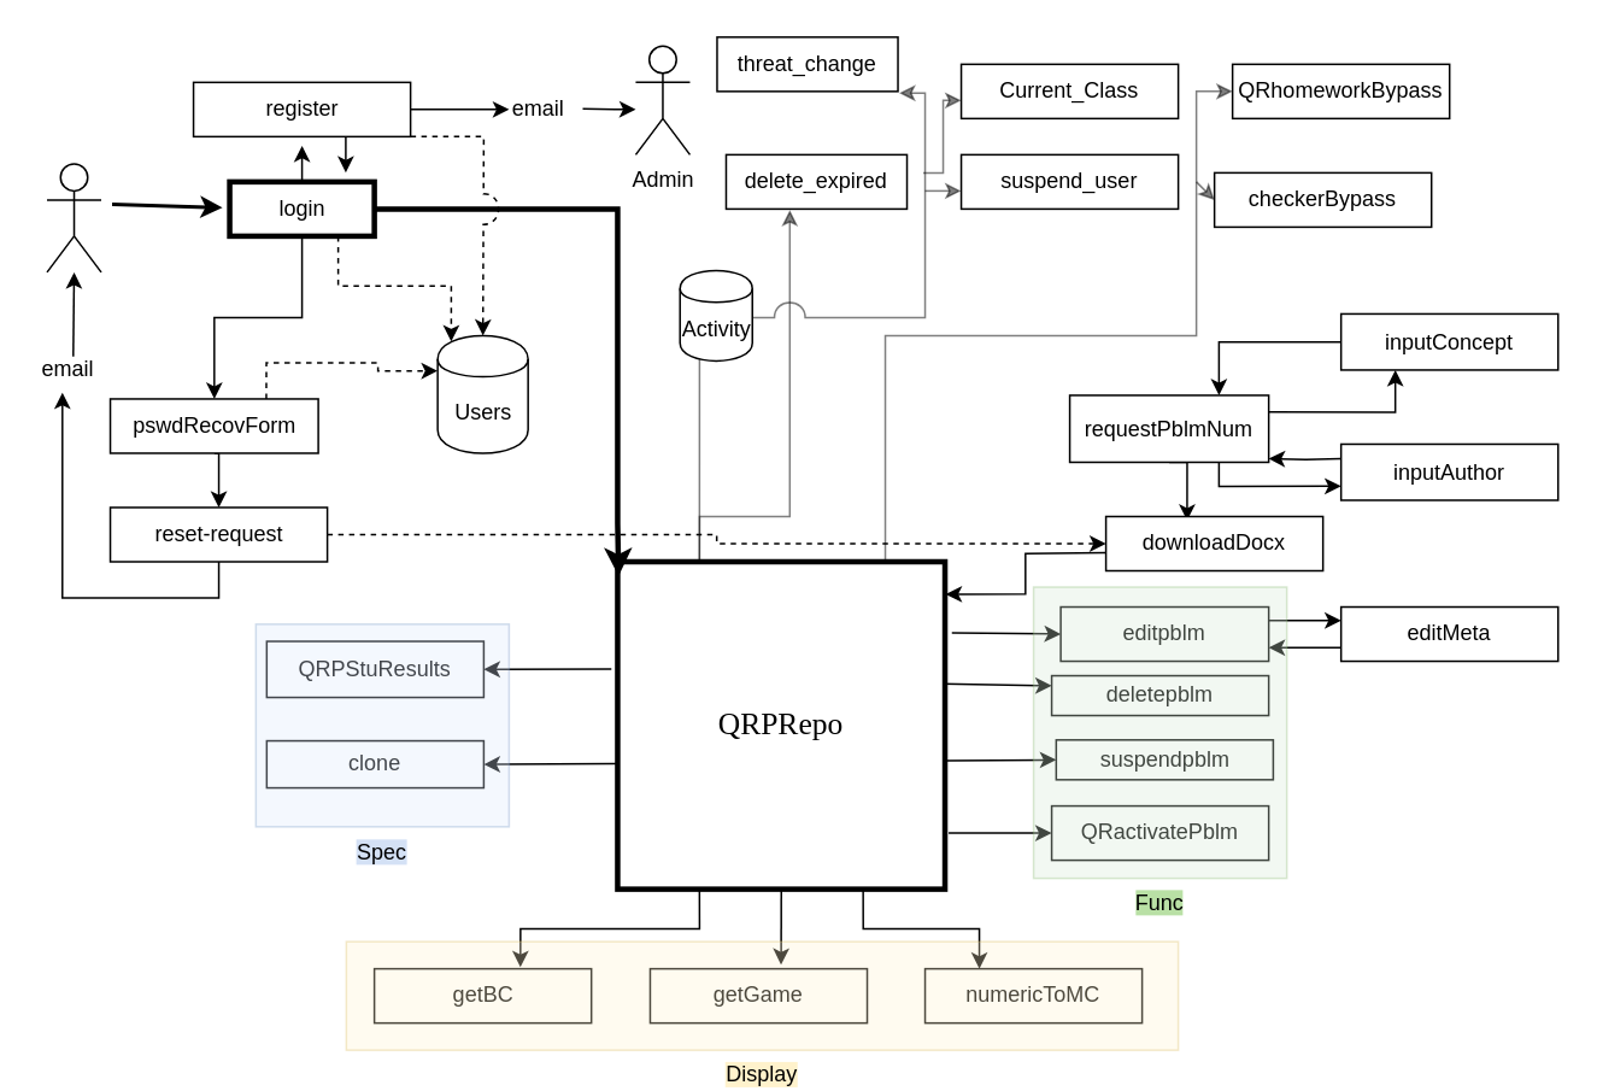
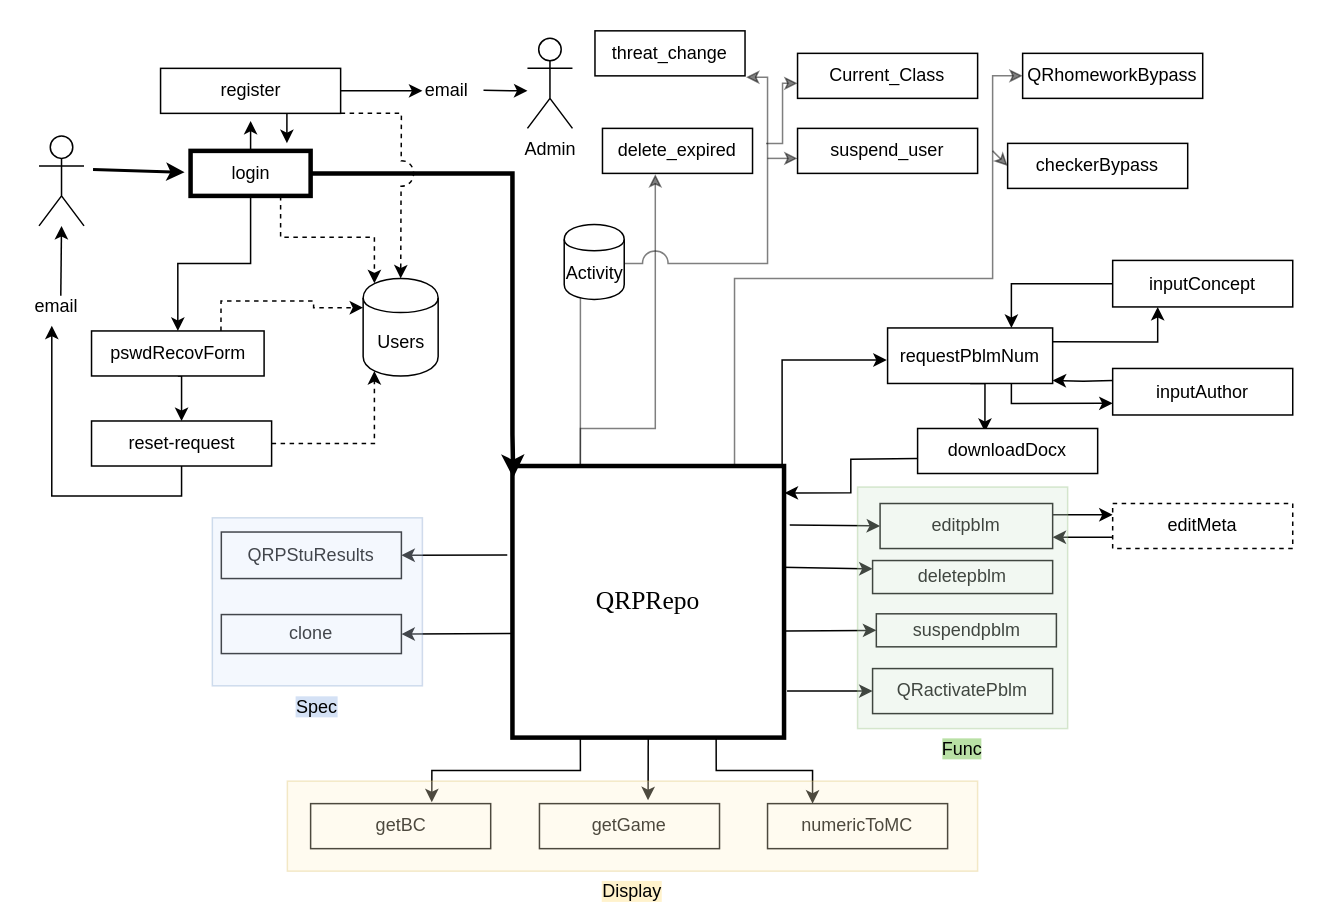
  <mxCell id="0" />
  <mxCell id="1" parent="0" />
  <mxCell id="2" style="edgeStyle=orthogonalEdgeStyle;rounded=0;jumpStyle=arc;jumpSize=17;orthogonalLoop=1;jettySize=auto;html=1;exitX=0.25;exitY=0;exitDx=0;exitDy=0;entryX=0.352;entryY=1.017;entryDx=0;entryDy=0;entryPerimeter=0;strokeWidth=1;comic=0;opacity=50;" parent="1" source="16" target="41" edge="1"><mxGeometry relative="1" as="geometry"><Array as="points"><mxPoint x="436" y="285" /></Array></mxGeometry></mxCell>
  <mxCell id="3" style="edgeStyle=orthogonalEdgeStyle;rounded=0;comic=0;jumpStyle=arc;jumpSize=17;orthogonalLoop=1;jettySize=auto;html=1;exitX=0.25;exitY=0;exitDx=0;exitDy=0;entryX=1.007;entryY=1.029;entryDx=0;entryDy=0;entryPerimeter=0;strokeWidth=1;opacity=50;" parent="1" source="16" target="40" edge="1"><mxGeometry relative="1" as="geometry"><Array as="points"><mxPoint x="460" y="175" /><mxPoint x="511" y="175" /><mxPoint x="511" y="66" /></Array></mxGeometry></mxCell>
  <mxCell id="4" style="edgeStyle=elbowEdgeStyle;rounded=0;comic=0;jumpStyle=arc;jumpSize=17;orthogonalLoop=1;jettySize=auto;html=1;strokeWidth=1;opacity=50;" parent="1" edge="1"><mxGeometry relative="1" as="geometry"><mxPoint x="510" y="95" as="sourcePoint" /><mxPoint x="531" y="55" as="targetPoint" /></mxGeometry></mxCell>
  <mxCell id="5" style="edgeStyle=orthogonalEdgeStyle;rounded=0;comic=0;jumpStyle=arc;jumpSize=17;orthogonalLoop=1;jettySize=auto;html=1;exitX=0.5;exitY=0;exitDx=0;exitDy=0;entryX=0;entryY=0.5;entryDx=0;entryDy=0;strokeWidth=1;opacity=50;" parent="1" source="16" target="45" edge="1"><mxGeometry relative="1" as="geometry"><Array as="points"><mxPoint x="489" y="185" /><mxPoint x="661" y="185" /><mxPoint x="661" y="50" /></Array></mxGeometry></mxCell>
+ <mxCell id="6" style="edgeStyle=orthogonalEdgeStyle;rounded=0;comic=0;jumpStyle=arc;jumpSize=17;orthogonalLoop=1;jettySize=auto;html=1;exitX=0.993;exitY=-0.004;exitDx=0;exitDy=0;entryX=-0.005;entryY=0.578;entryDx=0;entryDy=0;entryPerimeter=0;strokeWidth=1;exitPerimeter=0;" parent="1" source="16" target="50" edge="1"><mxGeometry relative="1" as="geometry" /></mxCell>
  <mxCell id="7" style="edgeStyle=orthogonalEdgeStyle;rounded=0;comic=0;jumpStyle=arc;jumpSize=17;orthogonalLoop=1;jettySize=auto;html=1;exitX=1.021;exitY=0.217;exitDx=0;exitDy=0;strokeWidth=1;exitPerimeter=0;" parent="1" source="16" target="60" edge="1"><mxGeometry relative="1" as="geometry" /></mxCell>
  <mxCell id="8" style="edgeStyle=orthogonalEdgeStyle;rounded=0;comic=0;jumpStyle=arc;jumpSize=17;orthogonalLoop=1;jettySize=auto;html=1;exitX=0.991;exitY=0.373;exitDx=0;exitDy=0;entryX=0;entryY=0.25;entryDx=0;entryDy=0;strokeWidth=1;exitPerimeter=0;" parent="1" source="16" target="63" edge="1"><mxGeometry relative="1" as="geometry"><Array as="points"><mxPoint x="546" y="378" /></Array></mxGeometry></mxCell>
  <mxCell id="9" style="rounded=0;comic=0;jumpStyle=arc;jumpSize=17;orthogonalLoop=1;jettySize=auto;html=1;entryX=0;entryY=0.5;entryDx=0;entryDy=0;strokeWidth=1;" parent="1" target="64" edge="1"><mxGeometry relative="1" as="geometry"><mxPoint x="523" y="420" as="sourcePoint" /></mxGeometry></mxCell>
  <mxCell id="10" style="edgeStyle=none;rounded=0;comic=0;jumpStyle=arc;jumpSize=17;orthogonalLoop=1;jettySize=auto;html=1;entryX=0;entryY=0.5;entryDx=0;entryDy=0;strokeWidth=1;" parent="1" target="65" edge="1"><mxGeometry relative="1" as="geometry"><mxPoint x="524" y="460" as="sourcePoint" /></mxGeometry></mxCell>
  <mxCell id="11" style="edgeStyle=orthogonalEdgeStyle;rounded=0;comic=0;jumpStyle=arc;jumpSize=17;orthogonalLoop=1;jettySize=auto;html=1;exitX=0.25;exitY=1;exitDx=0;exitDy=0;entryX=0.673;entryY=-0.029;entryDx=0;entryDy=0;entryPerimeter=0;strokeWidth=1;" parent="1" source="16" target="67" edge="1"><mxGeometry relative="1" as="geometry" /></mxCell>
  <mxCell id="12" style="edgeStyle=orthogonalEdgeStyle;rounded=0;comic=0;jumpStyle=arc;jumpSize=17;orthogonalLoop=1;jettySize=auto;html=1;exitX=0.5;exitY=1;exitDx=0;exitDy=0;entryX=0.603;entryY=-0.075;entryDx=0;entryDy=0;entryPerimeter=0;strokeWidth=1;" parent="1" source="16" target="68" edge="1"><mxGeometry relative="1" as="geometry" /></mxCell>
  <mxCell id="13" style="edgeStyle=orthogonalEdgeStyle;rounded=0;comic=0;jumpStyle=arc;jumpSize=17;orthogonalLoop=1;jettySize=auto;html=1;exitX=0.75;exitY=1;exitDx=0;exitDy=0;entryX=0.25;entryY=0;entryDx=0;entryDy=0;strokeWidth=1;" parent="1" source="16" target="69" edge="1"><mxGeometry relative="1" as="geometry" /></mxCell>
  <mxCell id="14" style="edgeStyle=orthogonalEdgeStyle;rounded=0;comic=0;jumpStyle=arc;jumpSize=17;orthogonalLoop=1;jettySize=auto;html=1;exitX=-0.019;exitY=0.328;exitDx=0;exitDy=0;entryX=1;entryY=0.5;entryDx=0;entryDy=0;strokeWidth=1;exitPerimeter=0;" parent="1" source="16" target="71" edge="1"><mxGeometry relative="1" as="geometry" /></mxCell>
  <mxCell id="15" style="edgeStyle=orthogonalEdgeStyle;rounded=0;comic=0;jumpStyle=arc;jumpSize=17;orthogonalLoop=1;jettySize=auto;html=1;exitX=0;exitY=0.617;exitDx=0;exitDy=0;entryX=1;entryY=0.5;entryDx=0;entryDy=0;strokeWidth=1;exitPerimeter=0;" parent="1" source="16" target="72" edge="1"><mxGeometry relative="1" as="geometry" /></mxCell>
  <mxCell id="16" value="&lt;font face=&quot;Times New Roman&quot; style=&quot;font-size: 17px&quot;&gt;QRPRepo&lt;/font&gt;" style="whiteSpace=wrap;html=1;aspect=fixed;strokeWidth=3;" parent="1" vertex="1"><mxGeometry x="341" y="310" width="181" height="181" as="geometry" /></mxCell>
  <mxCell id="17" style="edgeStyle=orthogonalEdgeStyle;rounded=0;orthogonalLoop=1;jettySize=auto;html=1;exitX=0.5;exitY=1;exitDx=0;exitDy=0;entryX=0.5;entryY=0;entryDx=0;entryDy=0;strokeWidth=1;" parent="1" source="21" target="25" edge="1"><mxGeometry relative="1" as="geometry" /></mxCell>
  <mxCell id="18" style="edgeStyle=orthogonalEdgeStyle;rounded=0;orthogonalLoop=1;jettySize=auto;html=1;exitX=0.5;exitY=0;exitDx=0;exitDy=0;strokeWidth=1;" parent="1" source="21" edge="1"><mxGeometry relative="1" as="geometry"><mxPoint x="166.5" y="80" as="targetPoint" /></mxGeometry></mxCell>
  <mxCell id="19" style="edgeStyle=orthogonalEdgeStyle;rounded=0;orthogonalLoop=1;jettySize=auto;html=1;exitX=0.75;exitY=1;exitDx=0;exitDy=0;entryX=0.15;entryY=0.05;entryDx=0;entryDy=0;entryPerimeter=0;strokeWidth=1;dashed=1;" parent="1" source="21" target="30" edge="1"><mxGeometry relative="1" as="geometry" /></mxCell>
  <mxCell id="20" style="edgeStyle=orthogonalEdgeStyle;rounded=0;orthogonalLoop=1;jettySize=auto;html=1;exitX=1;exitY=0.5;exitDx=0;exitDy=0;entryX=0.003;entryY=0.043;entryDx=0;entryDy=0;strokeWidth=3;entryPerimeter=0;" parent="1" source="21" target="16" edge="1"><mxGeometry relative="1" as="geometry"><Array as="points"><mxPoint x="341" y="115" /><mxPoint x="341" y="289" /></Array></mxGeometry></mxCell>
  <mxCell id="21" value="login" style="rounded=0;whiteSpace=wrap;html=1;strokeWidth=3;" parent="1" vertex="1"><mxGeometry x="126.5" y="100" width="80" height="30" as="geometry" /></mxCell>
  <mxCell id="22" value="" style="endArrow=classic;html=1;entryX=-0.05;entryY=0.475;entryDx=0;entryDy=0;entryPerimeter=0;strokeWidth=2;" parent="1" target="21" edge="1"><mxGeometry width="50" height="50" relative="1" as="geometry"><mxPoint x="61.5" y="112.444" as="sourcePoint" /><mxPoint x="106.5" y="110" as="targetPoint" /></mxGeometry></mxCell>
  <mxCell id="23" style="edgeStyle=orthogonalEdgeStyle;rounded=0;orthogonalLoop=1;jettySize=auto;html=1;exitX=0.5;exitY=1;exitDx=0;exitDy=0;entryX=0.5;entryY=0;entryDx=0;entryDy=0;strokeWidth=1;" parent="1" source="25" target="33" edge="1"><mxGeometry relative="1" as="geometry" /></mxCell>
  <mxCell id="24" style="edgeStyle=orthogonalEdgeStyle;rounded=0;orthogonalLoop=1;jettySize=auto;html=1;exitX=0.75;exitY=0;exitDx=0;exitDy=0;entryX=0;entryY=0.3;entryDx=0;entryDy=0;dashed=1;strokeWidth=1;" parent="1" source="25" target="30" edge="1"><mxGeometry relative="1" as="geometry" /></mxCell>
  <mxCell id="25" value="pswdRecovForm" style="rounded=0;whiteSpace=wrap;html=1;strokeWidth=1;" parent="1" vertex="1"><mxGeometry x="60.5" y="220" width="115" height="30" as="geometry" /></mxCell>
  <mxCell id="26" style="edgeStyle=orthogonalEdgeStyle;rounded=0;orthogonalLoop=1;jettySize=auto;html=1;exitX=0.75;exitY=1;exitDx=0;exitDy=0;entryX=0.5;entryY=0;entryDx=0;entryDy=0;dashed=1;strokeWidth=1;jumpStyle=arc;jumpSize=17;" parent="1" source="29" target="30" edge="1"><mxGeometry relative="1" as="geometry"><Array as="points"><mxPoint x="267" y="75" /><mxPoint x="267" y="130" /></Array></mxGeometry></mxCell>
  <mxCell id="27" style="edgeStyle=orthogonalEdgeStyle;rounded=0;orthogonalLoop=1;jettySize=auto;html=1;exitX=1;exitY=0.5;exitDx=0;exitDy=0;strokeWidth=1;" parent="1" source="29" edge="1"><mxGeometry relative="1" as="geometry"><mxPoint x="281" y="60" as="targetPoint" /></mxGeometry></mxCell>
  <mxCell id="28" style="edgeStyle=orthogonalEdgeStyle;rounded=0;orthogonalLoop=1;jettySize=auto;html=1;exitX=0.75;exitY=1;exitDx=0;exitDy=0;strokeWidth=1;" parent="1" source="29" edge="1"><mxGeometry relative="1" as="geometry"><mxPoint x="190.69" y="94.828" as="targetPoint" /></mxGeometry></mxCell>
  <mxCell id="29" value="register" style="rounded=0;whiteSpace=wrap;html=1;strokeWidth=1;" parent="1" vertex="1"><mxGeometry x="106.5" y="45" width="120" height="30" as="geometry" /></mxCell>
  <mxCell id="30" value="Users" style="shape=cylinder;whiteSpace=wrap;html=1;boundedLbl=1;backgroundOutline=1;strokeWidth=1;" parent="1" vertex="1"><mxGeometry x="241.5" y="185" width="50" height="65" as="geometry" /></mxCell>
  <mxCell id="31" style="edgeStyle=orthogonalEdgeStyle;rounded=0;orthogonalLoop=1;jettySize=auto;html=1;exitX=0.5;exitY=1;exitDx=0;exitDy=0;entryX=0.338;entryY=1.125;entryDx=0;entryDy=0;entryPerimeter=0;strokeWidth=1;" parent="1" source="33" target="34" edge="1"><mxGeometry relative="1" as="geometry" /></mxCell>
- <mxCell id="32" style="edgeStyle=orthogonalEdgeStyle;rounded=0;orthogonalLoop=1;jettySize=auto;html=1;exitX=1;exitY=0.5;exitDx=0;exitDy=0;dashed=1;strokeWidth=1;" parent="1" source="33" target="58" edge="1"><mxGeometry relative="1" as="geometry" /></mxCell>
+ <mxCell id="32" style="edgeStyle=orthogonalEdgeStyle;rounded=0;orthogonalLoop=1;jettySize=auto;html=1;exitX=1;exitY=0.5;exitDx=0;exitDy=0;entryX=0.15;entryY=0.95;entryDx=0;entryDy=0;entryPerimeter=0;dashed=1;strokeWidth=1;" parent="1" source="33" target="30" edge="1"><mxGeometry relative="1" as="geometry" /></mxCell>
  <mxCell id="33" value="reset-request" style="rounded=0;whiteSpace=wrap;html=1;strokeWidth=1;" parent="1" vertex="1"><mxGeometry x="60.5" y="280" width="120" height="30" as="geometry" /></mxCell>
  <mxCell id="34" value="email" style="text;html=1;resizable=0;points=[];autosize=1;align=left;verticalAlign=top;spacingTop=-4;" parent="1" vertex="1"><mxGeometry x="20.5" y="194" width="40" height="20" as="geometry" /></mxCell>
  <mxCell id="35" value="" style="shape=umlActor;verticalLabelPosition=bottom;labelBackgroundColor=#ffffff;verticalAlign=top;html=1;outlineConnect=0;strokeWidth=1;" parent="1" vertex="1"><mxGeometry x="25.5" y="90" width="30" height="60" as="geometry" /></mxCell>
  <mxCell id="36" value="" style="endArrow=classic;html=1;strokeWidth=1;exitX=0.488;exitY=0.125;exitDx=0;exitDy=0;exitPerimeter=0;" parent="1" source="34" edge="1"><mxGeometry width="50" height="50" relative="1" as="geometry"><mxPoint x="65.5" y="200" as="sourcePoint" /><mxPoint x="40.5" y="150" as="targetPoint" /></mxGeometry></mxCell>
  <mxCell id="37" value="Admin" style="shape=umlActor;verticalLabelPosition=bottom;labelBackgroundColor=#ffffff;verticalAlign=top;html=1;outlineConnect=0;strokeWidth=1;" parent="1" vertex="1"><mxGeometry x="351" y="25" width="30" height="60" as="geometry" /></mxCell>
  <mxCell id="38" value="email" style="text;html=1;resizable=0;points=[];autosize=1;align=left;verticalAlign=top;spacingTop=-4;" parent="1" vertex="1"><mxGeometry x="281" y="50" width="40" height="20" as="geometry" /></mxCell>
  <mxCell id="39" value="" style="endArrow=classic;html=1;strokeWidth=1;exitX=1.018;exitY=0.483;exitDx=0;exitDy=0;exitPerimeter=0;" parent="1" source="38" edge="1"><mxGeometry width="50" height="50" relative="1" as="geometry"><mxPoint x="21" y="475" as="sourcePoint" /><mxPoint x="351" y="60" as="targetPoint" /></mxGeometry></mxCell>
  <mxCell id="40" value="threat_change" style="rounded=0;whiteSpace=wrap;html=1;strokeWidth=1;" parent="1" vertex="1"><mxGeometry x="396" y="20" width="100" height="30" as="geometry" /></mxCell>
  <mxCell id="41" value="delete_expired" style="rounded=0;whiteSpace=wrap;html=1;strokeWidth=1;" parent="1" vertex="1"><mxGeometry x="401" y="85" width="100" height="30" as="geometry" /></mxCell>
  <mxCell id="42" value="Activity" style="shape=cylinder;whiteSpace=wrap;html=1;boundedLbl=1;backgroundOutline=1;strokeWidth=1;" parent="1" vertex="1"><mxGeometry x="375.5" y="149" width="40" height="50" as="geometry" /></mxCell>
  <mxCell id="43" value="Current_Class" style="rounded=0;whiteSpace=wrap;html=1;strokeWidth=1;" parent="1" vertex="1"><mxGeometry x="531" y="35" width="120" height="30" as="geometry" /></mxCell>
  <mxCell id="44" value="suspend_user" style="rounded=0;whiteSpace=wrap;html=1;strokeWidth=1;" parent="1" vertex="1"><mxGeometry x="531" y="85" width="120" height="30" as="geometry" /></mxCell>
  <mxCell id="45" value="&lt;font style=&quot;font-size: 12px&quot;&gt;QRhomeworkBypass&lt;/font&gt;" style="rounded=0;whiteSpace=wrap;html=1;strokeWidth=1;" parent="1" vertex="1"><mxGeometry x="681" y="35" width="120" height="30" as="geometry" /></mxCell>
  <mxCell id="46" value="checkerBypass" style="rounded=0;whiteSpace=wrap;html=1;strokeWidth=1;" parent="1" vertex="1"><mxGeometry x="671" y="95" width="120" height="30" as="geometry" /></mxCell>
  <mxCell id="47" style="edgeStyle=orthogonalEdgeStyle;rounded=0;comic=0;jumpStyle=arc;jumpSize=17;orthogonalLoop=1;jettySize=auto;html=1;exitX=1;exitY=0.25;exitDx=0;exitDy=0;entryX=0.25;entryY=1;entryDx=0;entryDy=0;strokeWidth=1;" parent="1" source="50" target="54" edge="1"><mxGeometry relative="1" as="geometry" /></mxCell>
  <mxCell id="48" style="edgeStyle=orthogonalEdgeStyle;rounded=0;comic=0;jumpStyle=arc;jumpSize=17;orthogonalLoop=1;jettySize=auto;html=1;exitX=0.5;exitY=1;exitDx=0;exitDy=0;entryX=0.374;entryY=0.075;entryDx=0;entryDy=0;entryPerimeter=0;strokeWidth=1;" parent="1" source="50" target="58" edge="1"><mxGeometry relative="1" as="geometry" /></mxCell>
  <mxCell id="49" style="edgeStyle=orthogonalEdgeStyle;rounded=0;orthogonalLoop=1;jettySize=auto;html=1;exitX=0.75;exitY=1;exitDx=0;exitDy=0;entryX=0;entryY=0.75;entryDx=0;entryDy=0;" edge="1" parent="1" source="50" target="56"><mxGeometry relative="1" as="geometry"><Array as="points"><mxPoint x="673" y="268" /></Array></mxGeometry></mxCell>
  <mxCell id="50" value="requestPblmNum" style="rounded=0;whiteSpace=wrap;html=1;strokeWidth=1;" parent="1" vertex="1"><mxGeometry x="591" y="218" width="110" height="37" as="geometry" /></mxCell>
  <mxCell id="51" value="" style="endArrow=classic;html=1;strokeWidth=1;opacity=50;" parent="1" edge="1"><mxGeometry width="50" height="50" relative="1" as="geometry"><mxPoint x="511" y="105" as="sourcePoint" /><mxPoint x="531" y="105" as="targetPoint" /></mxGeometry></mxCell>
  <mxCell id="52" value="" style="endArrow=classic;html=1;strokeWidth=1;opacity=50;entryX=0;entryY=0.5;entryDx=0;entryDy=0;" parent="1" target="46" edge="1"><mxGeometry width="50" height="50" relative="1" as="geometry"><mxPoint x="661" y="100" as="sourcePoint" /><mxPoint x="771" y="125" as="targetPoint" /></mxGeometry></mxCell>
  <mxCell id="53" style="edgeStyle=orthogonalEdgeStyle;rounded=0;comic=0;jumpStyle=arc;jumpSize=17;orthogonalLoop=1;jettySize=auto;html=1;exitX=0;exitY=0.5;exitDx=0;exitDy=0;entryX=0.75;entryY=0;entryDx=0;entryDy=0;strokeWidth=1;" parent="1" source="54" target="50" edge="1"><mxGeometry relative="1" as="geometry" /></mxCell>
  <mxCell id="54" value="inputConcept" style="rounded=0;whiteSpace=wrap;html=1;strokeWidth=1;" parent="1" vertex="1"><mxGeometry x="741" y="173" width="120" height="31" as="geometry" /></mxCell>
  <mxCell id="55" style="edgeStyle=orthogonalEdgeStyle;rounded=0;orthogonalLoop=1;jettySize=auto;html=1;" edge="1" parent="1"><mxGeometry relative="1" as="geometry"><mxPoint x="741" y="253" as="sourcePoint" /><mxPoint x="701" y="253" as="targetPoint" /></mxGeometry></mxCell>
  <mxCell id="56" value="inputAuthor" style="rounded=0;whiteSpace=wrap;html=1;strokeWidth=1;" parent="1" vertex="1"><mxGeometry x="741" y="245" width="120" height="31" as="geometry" /></mxCell>
  <mxCell id="57" style="edgeStyle=orthogonalEdgeStyle;rounded=0;comic=0;jumpStyle=arc;jumpSize=17;orthogonalLoop=1;jettySize=auto;html=1;strokeWidth=1;entryX=1.002;entryY=0.099;entryDx=0;entryDy=0;entryPerimeter=0;" parent="1" target="16" edge="1"><mxGeometry relative="1" as="geometry"><mxPoint x="551" y="300" as="targetPoint" /><mxPoint x="611" y="305" as="sourcePoint" /></mxGeometry></mxCell>
  <mxCell id="58" value="downloadDocx" style="rounded=0;whiteSpace=wrap;html=1;strokeWidth=1;" parent="1" vertex="1"><mxGeometry x="611" y="285" width="120" height="30" as="geometry" /></mxCell>
  <mxCell id="59" style="edgeStyle=orthogonalEdgeStyle;rounded=0;comic=0;jumpStyle=arc;jumpSize=17;orthogonalLoop=1;jettySize=auto;html=1;exitX=1;exitY=0.25;exitDx=0;exitDy=0;entryX=0;entryY=0.25;entryDx=0;entryDy=0;strokeWidth=1;" parent="1" source="60" target="62" edge="1"><mxGeometry relative="1" as="geometry" /></mxCell>
  <mxCell id="60" value="editpblm" style="rounded=0;whiteSpace=wrap;html=1;strokeWidth=1;" parent="1" vertex="1"><mxGeometry x="586" y="335" width="115" height="30" as="geometry" /></mxCell>
  <mxCell id="61" style="edgeStyle=orthogonalEdgeStyle;rounded=0;comic=0;jumpStyle=arc;jumpSize=17;orthogonalLoop=1;jettySize=auto;html=1;exitX=0;exitY=0.75;exitDx=0;exitDy=0;entryX=1;entryY=0.75;entryDx=0;entryDy=0;strokeWidth=1;" parent="1" source="62" target="60" edge="1"><mxGeometry relative="1" as="geometry" /></mxCell>
- <mxCell id="62" value="editMeta" style="rounded=0;whiteSpace=wrap;html=1;strokeWidth=1;" parent="1" vertex="1"><mxGeometry x="741" y="335" width="120" height="30" as="geometry" /></mxCell>
+ <mxCell id="62" value="editMeta" style="rounded=0;whiteSpace=wrap;html=1;strokeWidth=1;dashed=1;" parent="1" vertex="1"><mxGeometry x="741" y="335" width="120" height="30" as="geometry" /></mxCell>
  <mxCell id="63" value="deletepblm" style="rounded=0;whiteSpace=wrap;html=1;strokeWidth=1;" parent="1" vertex="1"><mxGeometry x="581" y="373" width="120" height="22" as="geometry" /></mxCell>
  <mxCell id="64" value="suspendpblm" style="rounded=0;whiteSpace=wrap;html=1;strokeWidth=1;" parent="1" vertex="1"><mxGeometry x="583.5" y="408.5" width="120" height="22" as="geometry" /></mxCell>
  <mxCell id="65" value="QRactivatePblm" style="rounded=0;whiteSpace=wrap;html=1;strokeWidth=1;" parent="1" vertex="1"><mxGeometry x="581" y="445" width="120" height="30" as="geometry" /></mxCell>
  <mxCell id="66" value="Func" style="rounded=0;whiteSpace=wrap;html=1;strokeWidth=1;fillColor=#d5e8d4;opacity=30;strokeColor=#82b366;labelBackgroundColor=#B9E0A5;labelPosition=center;verticalLabelPosition=bottom;align=center;verticalAlign=top;" parent="1" vertex="1"><mxGeometry x="571" y="324" width="140" height="161" as="geometry" /></mxCell>
  <mxCell id="67" value="getBC" style="rounded=0;whiteSpace=wrap;html=1;labelBackgroundColor=none;strokeWidth=1;fillColor=#ffffff;" parent="1" vertex="1"><mxGeometry x="206.5" y="535" width="120" height="30" as="geometry" /></mxCell>
  <mxCell id="68" value="getGame" style="rounded=0;whiteSpace=wrap;html=1;labelBackgroundColor=none;strokeWidth=1;fillColor=#ffffff;" parent="1" vertex="1"><mxGeometry x="359" y="535" width="120" height="30" as="geometry" /></mxCell>
  <mxCell id="69" value="numericToMC" style="rounded=0;whiteSpace=wrap;html=1;labelBackgroundColor=none;strokeWidth=1;fillColor=#ffffff;" parent="1" vertex="1"><mxGeometry x="511" y="535" width="120" height="30" as="geometry" /></mxCell>
  <mxCell id="70" value="Display" style="rounded=0;whiteSpace=wrap;html=1;labelBackgroundColor=#FFF2CC;strokeWidth=1;fillColor=#fff2cc;strokeColor=#d6b656;opacity=30;labelPosition=center;verticalLabelPosition=bottom;align=center;verticalAlign=top;" parent="1" vertex="1"><mxGeometry x="191" y="520" width="460" height="60" as="geometry" /></mxCell>
  <mxCell id="71" value="QRPStuResults" style="rounded=0;whiteSpace=wrap;html=1;labelBackgroundColor=none;strokeWidth=1;fillColor=#ffffff;" parent="1" vertex="1"><mxGeometry x="147" y="354" width="120" height="31" as="geometry" /></mxCell>
  <mxCell id="72" value="clone" style="rounded=0;whiteSpace=wrap;html=1;labelBackgroundColor=none;strokeWidth=1;fillColor=#ffffff;" parent="1" vertex="1"><mxGeometry x="147" y="409" width="120" height="26" as="geometry" /></mxCell>
  <mxCell id="73" value="Spec" style="rounded=0;whiteSpace=wrap;html=1;labelBackgroundColor=#D4E1F5;strokeWidth=1;fillColor=#dae8fc;strokeColor=#6c8ebf;opacity=30;labelPosition=center;verticalLabelPosition=bottom;align=center;verticalAlign=top;" parent="1" vertex="1"><mxGeometry x="141" y="344.5" width="140" height="112" as="geometry" /></mxCell>
